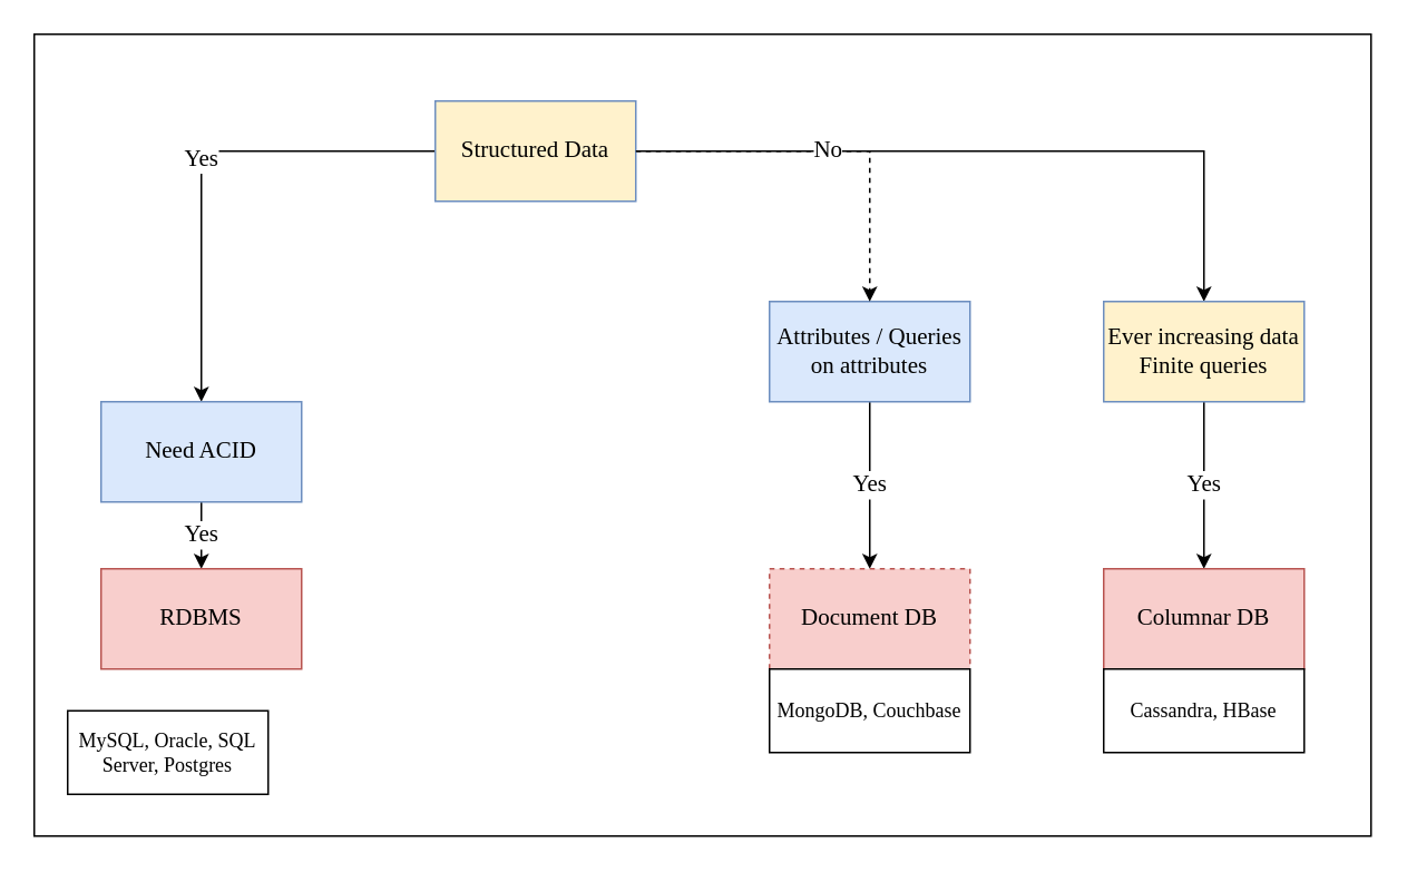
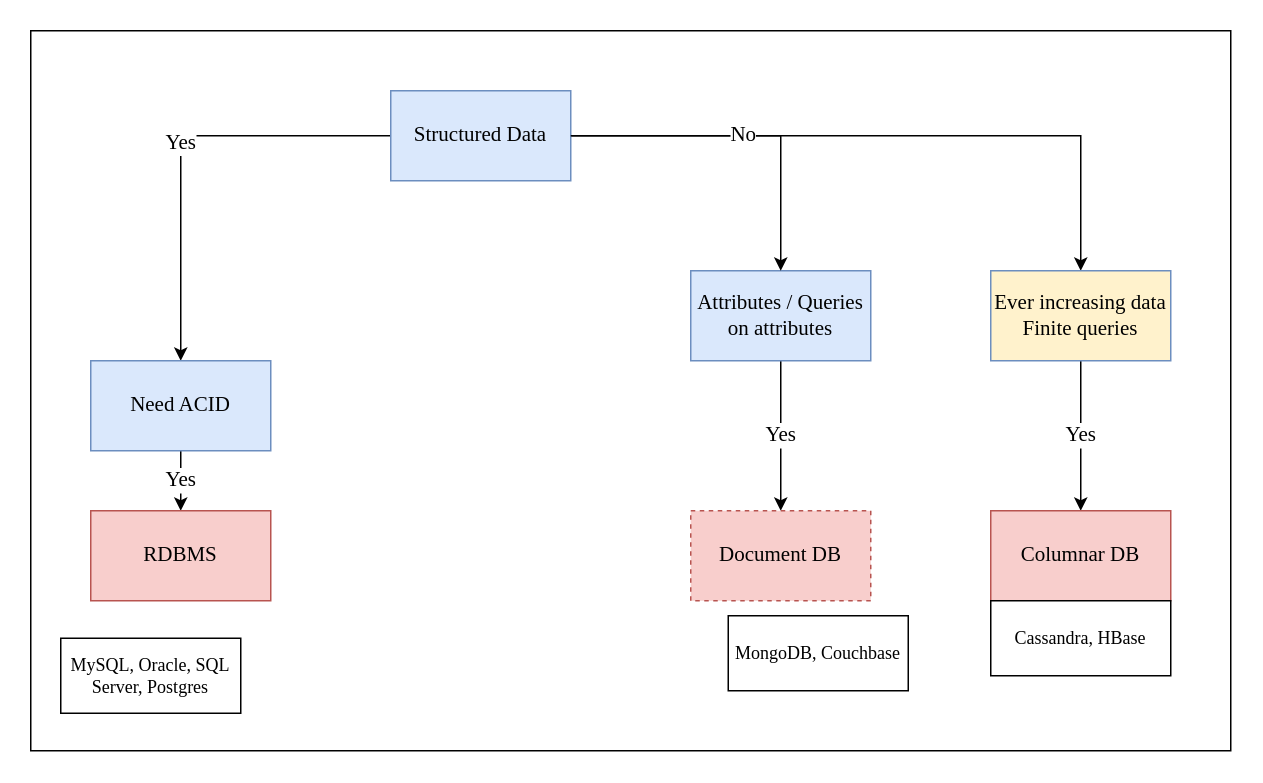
  <mxCell id="0" />
  <mxCell id="1" parent="0" />
  <mxCell id="2" value="" style="rounded=0;whiteSpace=wrap;html=1;fontFamily=Verdana;fontSize=12;" vertex="1" parent="1"><mxGeometry x="20" y="20" width="800" height="480" as="geometry" /></mxCell>
  <mxCell id="3" value="Yes" style="edgeStyle=orthogonalEdgeStyle;rounded=0;orthogonalLoop=1;jettySize=auto;html=1;entryX=0.5;entryY=0;entryDx=0;entryDy=0;fontFamily=Verdana;fontSize=14;" edge="1" parent="1" source="5" target="7"><mxGeometry relative="1" as="geometry" /></mxCell>
  <mxCell id="4" style="edgeStyle=orthogonalEdgeStyle;rounded=0;orthogonalLoop=1;jettySize=auto;html=1;fontFamily=Verdana;fontSize=14;" edge="1" parent="1" source="5" target="12"><mxGeometry relative="1" as="geometry" /></mxCell>
- <mxCell id="5" value="Structured Data" style="rounded=0;whiteSpace=wrap;html=1;fontFamily=Verdana;fontSize=14;fillColor=#fff2cc;strokeColor=#6c8ebf;" vertex="1" parent="1"><mxGeometry x="260" y="60" width="120" height="60" as="geometry" /></mxCell>
+ <mxCell id="5" value="Structured Data" style="rounded=0;whiteSpace=wrap;html=1;fontFamily=Verdana;fontSize=14;fillColor=#dae8fc;strokeColor=#6c8ebf;" vertex="1" parent="1"><mxGeometry x="260" y="60" width="120" height="60" as="geometry" /></mxCell>
  <mxCell id="6" value="Yes" style="edgeStyle=orthogonalEdgeStyle;rounded=0;orthogonalLoop=1;jettySize=auto;html=1;fontFamily=Verdana;fontSize=14;" edge="1" parent="1" source="7" target="8"><mxGeometry relative="1" as="geometry" /></mxCell>
  <mxCell id="7" value="Need ACID" style="rounded=0;whiteSpace=wrap;html=1;fontFamily=Verdana;fontSize=14;fillColor=#dae8fc;strokeColor=#6c8ebf;" vertex="1" parent="1"><mxGeometry x="60" y="240" width="120" height="60" as="geometry" /></mxCell>
  <mxCell id="8" value="RDBMS" style="rounded=0;whiteSpace=wrap;html=1;fontFamily=Verdana;fontSize=14;fillColor=#f8cecc;strokeColor=#b85450;" vertex="1" parent="1"><mxGeometry x="60" y="340" width="120" height="60" as="geometry" /></mxCell>
  <mxCell id="9" value="Yes" style="edgeStyle=orthogonalEdgeStyle;rounded=0;orthogonalLoop=1;jettySize=auto;html=1;entryX=0.5;entryY=0;entryDx=0;entryDy=0;fontFamily=Verdana;fontSize=14;" edge="1" parent="1" source="10" target="13"><mxGeometry relative="1" as="geometry" /></mxCell>
  <mxCell id="10" value="Attributes / Queries on attributes" style="rounded=0;whiteSpace=wrap;html=1;fontFamily=Verdana;fontSize=14;fillColor=#dae8fc;strokeColor=#6c8ebf;" vertex="1" parent="1"><mxGeometry x="460" y="180" width="120" height="60" as="geometry" /></mxCell>
  <mxCell id="11" value="Yes" style="edgeStyle=orthogonalEdgeStyle;rounded=0;orthogonalLoop=1;jettySize=auto;html=1;entryX=0.5;entryY=0;entryDx=0;entryDy=0;fontFamily=Verdana;fontSize=14;" edge="1" parent="1" source="12" target="14"><mxGeometry relative="1" as="geometry" /></mxCell>
  <mxCell id="12" value="Ever increasing data&lt;br&gt;Finite queries" style="rounded=0;whiteSpace=wrap;html=1;fontFamily=Verdana;fontSize=14;fillColor=#fff2cc;strokeColor=#6c8ebf;" vertex="1" parent="1"><mxGeometry x="660" y="180" width="120" height="60" as="geometry" /></mxCell>
  <mxCell id="13" value="Document DB" style="rounded=0;whiteSpace=wrap;html=1;fontFamily=Verdana;fontSize=14;fillColor=#f8cecc;strokeColor=#b85450;dashed=1;" vertex="1" parent="1"><mxGeometry x="460" y="340" width="120" height="60" as="geometry" /></mxCell>
  <mxCell id="14" value="Columnar DB" style="rounded=0;whiteSpace=wrap;html=1;fontFamily=Verdana;fontSize=14;fillColor=#f8cecc;strokeColor=#b85450;" vertex="1" parent="1"><mxGeometry x="660" y="340" width="120" height="60" as="geometry" /></mxCell>
  <mxCell id="15" value="MySQL, Oracle, SQL Server, Postgres" style="rounded=0;whiteSpace=wrap;html=1;fontFamily=Verdana;fontSize=12;" vertex="1" parent="1"><mxGeometry x="40" y="425" width="120" height="50" as="geometry" /></mxCell>
- <mxCell id="16" value="MongoDB, Couchbase" style="rounded=0;whiteSpace=wrap;html=1;fontFamily=Verdana;fontSize=12;" vertex="1" parent="1"><mxGeometry x="460" y="400" width="120" height="50" as="geometry" /></mxCell>
+ <mxCell id="16" value="MongoDB, Couchbase" style="rounded=0;whiteSpace=wrap;html=1;fontFamily=Verdana;fontSize=12;" vertex="1" parent="1"><mxGeometry x="485" y="410" width="120" height="50" as="geometry" /></mxCell>
  <mxCell id="17" value="Cassandra, HBase" style="rounded=0;whiteSpace=wrap;html=1;fontFamily=Verdana;fontSize=12;" vertex="1" parent="1"><mxGeometry x="660" y="400" width="120" height="50" as="geometry" /></mxCell>
- <mxCell id="18" value="No" style="edgeStyle=orthogonalEdgeStyle;rounded=0;orthogonalLoop=1;jettySize=auto;html=1;fontFamily=Verdana;fontSize=14;dashed=1;" edge="1" parent="1" source="5" target="10"><mxGeometry relative="1" as="geometry" /></mxCell>
+ <mxCell id="18" value="No" style="edgeStyle=orthogonalEdgeStyle;rounded=0;orthogonalLoop=1;jettySize=auto;html=1;fontFamily=Verdana;fontSize=14;" edge="1" parent="1" source="5" target="10"><mxGeometry relative="1" as="geometry" /></mxCell>
